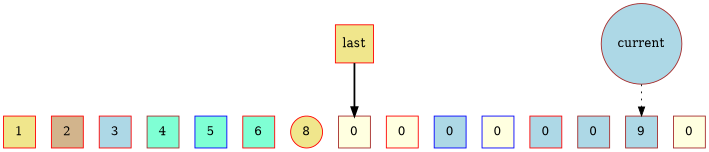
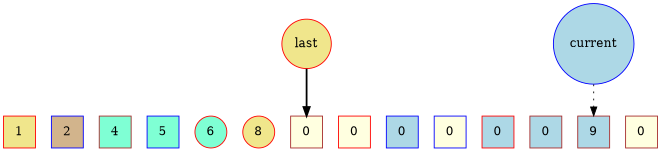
  digraph {
    node [color=red fillcolor=lightblue shape=square style=filled]
    n1 [fillcolor=khaki label=1]
-   n2 [fillcolor=tan label=2]
-   n3 [label=3]
+   n2 [color=blue fillcolor=tan label=2]
    n4 [color=brown fillcolor=aquamarine label=4]
    n5 [color=blue fillcolor=aquamarine label=5]
-   n6 [fillcolor=aquamarine label=6]
+   n6 [fillcolor=aquamarine label=6 shape=circle]
    n7 [fillcolor=khaki label=8 shape=circle]
    n8 [color=brown fillcolor=lightyellow label=0]
    n9 [fillcolor=lightyellow label=0]
    n10 [color=blue label=0]
    n11 [color=blue fillcolor=lightyellow label=0]
    n12 [label=0]
    n13 [color=brown label=0]
    n14 [color=brown label=9]
    n15 [color=brown fillcolor=lightyellow label=0]
-   current [color=brown shape=circle]
-   last [fillcolor=khaki]
+   current [color=blue shape=circle]
+   last [fillcolor=khaki shape=circle]
    subgraph sub_1 {
      rank=same
      n1
      n2
-     n3
      n4
      n5
      n6
      n7
      n8
      n9
      n10
      n11
      n12
      n13
      n14
      n15
    }
    current -> n14 [style=dotted]
    last -> n8 [style=bold]
  }
